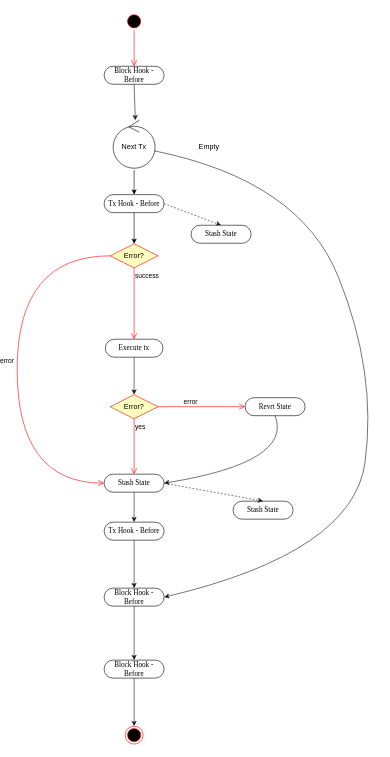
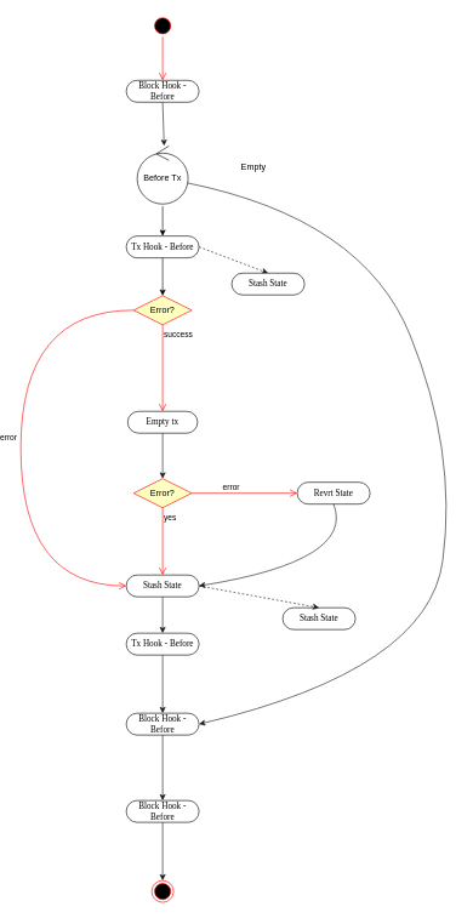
  <mxCell id="0" />
  <mxCell id="1" parent="0" />
  <mxCell id="2" value="" style="ellipse;html=1;shape=startState;fillColor=#000000;strokeColor=#ff0000;" parent="1" vertex="1"><mxGeometry x="200" y="20" width="30" height="30" as="geometry" /></mxCell>
  <mxCell id="3" value="" style="edgeStyle=orthogonalEdgeStyle;html=1;verticalAlign=bottom;endArrow=open;endSize=8;strokeColor=#ff0000;" parent="1" source="2" edge="1"><mxGeometry relative="1" as="geometry"><mxPoint x="215" y="110" as="targetPoint" /></mxGeometry></mxCell>
  <mxCell id="4" value="Block Hook - Before" style="rounded=1;whiteSpace=wrap;html=1;shadow=0;comic=0;labelBackgroundColor=none;strokeColor=#000000;strokeWidth=1;fillColor=#ffffff;fontFamily=Verdana;fontSize=12;fontColor=#000000;align=center;arcSize=50;" parent="1" vertex="1"><mxGeometry x="165" y="110" width="100" height="30" as="geometry" /></mxCell>
  <mxCell id="5" value="Block Hook - Before" style="rounded=1;whiteSpace=wrap;html=1;shadow=0;comic=0;labelBackgroundColor=none;strokeColor=#000000;strokeWidth=1;fillColor=#ffffff;fontFamily=Verdana;fontSize=12;fontColor=#000000;align=center;arcSize=50;" parent="1" vertex="1"><mxGeometry x="165" y="980" width="100" height="30" as="geometry" /></mxCell>
  <mxCell id="6" value="" style="ellipse;html=1;shape=endState;fillColor=#000000;strokeColor=#ff0000;" parent="1" vertex="1"><mxGeometry x="200" y="1210" width="30" height="30" as="geometry" /></mxCell>
  <mxCell id="7" value="Tx Hook - Before" style="rounded=1;whiteSpace=wrap;html=1;shadow=0;comic=0;labelBackgroundColor=none;strokeColor=#000000;strokeWidth=1;fillColor=#ffffff;fontFamily=Verdana;fontSize=12;fontColor=#000000;align=center;arcSize=50;" parent="1" vertex="1"><mxGeometry x="165" y="324" width="100" height="30" as="geometry" /></mxCell>
  <mxCell id="8" value="Error?" style="rhombus;whiteSpace=wrap;html=1;fillColor=#ffffc0;strokeColor=#ff0000;" parent="1" vertex="1"><mxGeometry x="175" y="406" width="80" height="40" as="geometry" /></mxCell>
  <mxCell id="9" value="success" style="edgeStyle=orthogonalEdgeStyle;html=1;align=left;verticalAlign=top;endArrow=open;endSize=8;strokeColor=#ff0000;entryX=0.5;entryY=0;entryDx=0;entryDy=0;" parent="1" source="8" target="12" edge="1"><mxGeometry x="-1" relative="1" as="geometry"><mxPoint x="215" y="506" as="targetPoint" /></mxGeometry></mxCell>
  <mxCell id="10" value="" style="endArrow=classic;html=1;exitX=0.5;exitY=1;exitDx=0;exitDy=0;entryX=0.5;entryY=0;entryDx=0;entryDy=0;" parent="1" source="7" target="8" edge="1"><mxGeometry width="50" height="50" relative="1" as="geometry"><mxPoint x="215" y="380" as="sourcePoint" /><mxPoint x="300" y="506" as="targetPoint" /></mxGeometry></mxCell>
  <mxCell id="11" value="Stash State" style="rounded=1;whiteSpace=wrap;html=1;shadow=0;comic=0;labelBackgroundColor=none;strokeColor=#000000;strokeWidth=1;fillColor=#ffffff;fontFamily=Verdana;fontSize=12;fontColor=#000000;align=center;arcSize=50;" parent="1" vertex="1"><mxGeometry x="165" y="790" width="100" height="30" as="geometry" /></mxCell>
- <mxCell id="12" value="Execute tx" style="rounded=1;whiteSpace=wrap;html=1;shadow=0;comic=0;labelBackgroundColor=none;strokeColor=#000000;strokeWidth=1;fillColor=#ffffff;fontFamily=Verdana;fontSize=12;fontColor=#000000;align=center;arcSize=50;" parent="1" vertex="1"><mxGeometry x="167" y="565" width="96" height="30" as="geometry" /></mxCell>
+ <mxCell id="12" value="Empty tx" style="rounded=1;whiteSpace=wrap;html=1;shadow=0;comic=0;labelBackgroundColor=none;strokeColor=#000000;strokeWidth=1;fillColor=#ffffff;fontFamily=Verdana;fontSize=12;fontColor=#000000;align=center;arcSize=50;" parent="1" vertex="1"><mxGeometry x="167" y="565" width="96" height="30" as="geometry" /></mxCell>
  <mxCell id="13" value="Error?" style="rhombus;whiteSpace=wrap;html=1;fillColor=#ffffc0;strokeColor=#ff0000;" parent="1" vertex="1"><mxGeometry x="175" y="657.5" width="80" height="40" as="geometry" /></mxCell>
  <mxCell id="14" value="error" style="edgeStyle=orthogonalEdgeStyle;html=1;align=left;verticalAlign=bottom;endArrow=open;endSize=8;strokeColor=#ff0000;entryX=0;entryY=0.5;entryDx=0;entryDy=0;" parent="1" source="13" target="16" edge="1"><mxGeometry x="-0.43" relative="1" as="geometry"><mxPoint x="373" y="616" as="targetPoint" /><mxPoint as="offset" /></mxGeometry></mxCell>
  <mxCell id="15" value="yes" style="edgeStyle=orthogonalEdgeStyle;html=1;align=left;verticalAlign=top;endArrow=open;endSize=8;strokeColor=#ff0000;entryX=0.5;entryY=0;entryDx=0;entryDy=0;" parent="1" source="13" target="11" edge="1"><mxGeometry x="-1" relative="1" as="geometry"><mxPoint x="215" y="726" as="targetPoint" /></mxGeometry></mxCell>
  <mxCell id="16" value="Revrt State" style="rounded=1;whiteSpace=wrap;html=1;shadow=0;comic=0;labelBackgroundColor=none;strokeColor=#000000;strokeWidth=1;fillColor=#ffffff;fontFamily=Verdana;fontSize=12;fontColor=#000000;align=center;arcSize=50;" parent="1" vertex="1"><mxGeometry x="400" y="662.5" width="100" height="30" as="geometry" /></mxCell>
- <mxCell id="17" value="Next Tx" style="ellipse;shape=umlControl;whiteSpace=wrap;html=1;" parent="1" vertex="1"><mxGeometry x="180" y="200" width="70" height="80" as="geometry" /></mxCell>
- <mxCell id="18" value="Empty" style="text;html=1;strokeColor=none;fillColor=none;align=center;verticalAlign=middle;whiteSpace=wrap;rounded=0;" parent="1" vertex="1"><mxGeometry x="320" y="235" width="40" height="20" as="geometry" /></mxCell>
+ <mxCell id="17" value="Before Tx" style="ellipse;shape=umlControl;whiteSpace=wrap;html=1;" parent="1" vertex="1"><mxGeometry x="180" y="200" width="70" height="80" as="geometry" /></mxCell>
+ <mxCell id="18" value="Empty" style="text;html=1;strokeColor=none;fillColor=none;align=center;verticalAlign=middle;whiteSpace=wrap;rounded=0;" parent="1" vertex="1"><mxGeometry x="320" y="220" width="40" height="20" as="geometry" /></mxCell>
  <mxCell id="19" value="" style="endArrow=classic;html=1;strokeColor=#000000;exitX=0.5;exitY=1.038;exitDx=0;exitDy=0;exitPerimeter=0;entryX=0.5;entryY=0;entryDx=0;entryDy=0;" parent="1" source="17" target="7" edge="1"><mxGeometry width="50" height="50" relative="1" as="geometry"><mxPoint x="330" y="350" as="sourcePoint" /><mxPoint x="380" y="300" as="targetPoint" /></mxGeometry></mxCell>
  <mxCell id="20" value="" style="endArrow=classic;html=1;strokeColor=#1A1A1A;curved=1;entryX=1;entryY=0.5;entryDx=0;entryDy=0;exitX=0.5;exitY=1;exitDx=0;exitDy=0;" parent="1" source="16" target="11" edge="1"><mxGeometry width="50" height="50" relative="1" as="geometry"><mxPoint x="470" y="616" as="sourcePoint" /><mxPoint x="510" y="650" as="targetPoint" /><Array as="points"><mxPoint x="480" y="770" /></Array></mxGeometry></mxCell>
  <mxCell id="21" value="" style="endArrow=classic;html=1;strokeColor=#1A1A1A;exitX=0.5;exitY=1;exitDx=0;exitDy=0;entryX=0.5;entryY=0;entryDx=0;entryDy=0;" parent="1" source="12" target="13" edge="1"><mxGeometry width="50" height="50" relative="1" as="geometry"><mxPoint x="290" y="590" as="sourcePoint" /><mxPoint x="340" y="540" as="targetPoint" /></mxGeometry></mxCell>
  <mxCell id="22" value="" style="endArrow=classic;html=1;strokeColor=#1A1A1A;exitX=0.5;exitY=1;exitDx=0;exitDy=0;entryX=0.5;entryY=0;entryDx=0;entryDy=0;" parent="1" source="11" edge="1"><mxGeometry width="50" height="50" relative="1" as="geometry"><mxPoint x="310" y="840" as="sourcePoint" /><mxPoint x="215" y="870" as="targetPoint" /></mxGeometry></mxCell>
  <mxCell id="23" value="Stash State" style="rounded=1;whiteSpace=wrap;html=1;shadow=0;comic=0;labelBackgroundColor=none;strokeColor=#000000;strokeWidth=1;fillColor=#ffffff;fontFamily=Verdana;fontSize=12;fontColor=#000000;align=center;arcSize=50;" parent="1" vertex="1"><mxGeometry x="380" y="835" width="100" height="30" as="geometry" /></mxCell>
  <mxCell id="24" value="" style="endArrow=classic;dashed=1;html=1;strokeColor=#1A1A1A;exitX=1;exitY=0.5;exitDx=0;exitDy=0;entryX=0.5;entryY=0;entryDx=0;entryDy=0;endFill=1;" parent="1" source="7" target="25" edge="1"><mxGeometry width="50" height="50" relative="1" as="geometry"><mxPoint x="330" y="420" as="sourcePoint" /><mxPoint x="350" y="380" as="targetPoint" /></mxGeometry></mxCell>
  <mxCell id="25" value="Stash State" style="rounded=1;whiteSpace=wrap;html=1;shadow=0;comic=0;labelBackgroundColor=none;strokeColor=#000000;strokeWidth=1;fillColor=#ffffff;fontFamily=Verdana;fontSize=12;fontColor=#000000;align=center;arcSize=50;" parent="1" vertex="1"><mxGeometry x="310" y="375" width="100" height="30" as="geometry" /></mxCell>
  <mxCell id="26" value="" style="endArrow=classic;dashed=1;html=1;strokeColor=#1A1A1A;exitX=1;exitY=0.5;exitDx=0;exitDy=0;entryX=0.5;entryY=0;entryDx=0;entryDy=0;endFill=1;" parent="1" source="11" target="23" edge="1"><mxGeometry width="50" height="50" relative="1" as="geometry"><mxPoint x="320" y="870" as="sourcePoint" /><mxPoint x="370" y="820" as="targetPoint" /></mxGeometry></mxCell>
  <mxCell id="27" value="error" style="edgeStyle=orthogonalEdgeStyle;html=1;align=left;verticalAlign=bottom;endArrow=open;endSize=8;strokeColor=#ff0000;entryX=0;entryY=0.5;entryDx=0;entryDy=0;exitX=0;exitY=0.5;exitDx=0;exitDy=0;curved=1;" parent="1" source="8" target="11" edge="1"><mxGeometry x="-0.002" y="-30" relative="1" as="geometry"><mxPoint x="410" y="688" as="targetPoint" /><mxPoint x="264" y="688" as="sourcePoint" /><mxPoint as="offset" /><Array as="points"><mxPoint x="20" y="426" /><mxPoint x="20" y="805" /></Array></mxGeometry></mxCell>
  <mxCell id="28" value="Tx Hook - Before" style="rounded=1;whiteSpace=wrap;html=1;shadow=0;comic=0;labelBackgroundColor=none;strokeColor=#000000;strokeWidth=1;fillColor=#ffffff;fontFamily=Verdana;fontSize=12;fontColor=#000000;align=center;arcSize=50;" parent="1" vertex="1"><mxGeometry x="165" y="870" width="100" height="30" as="geometry" /></mxCell>
  <mxCell id="29" value="" style="endArrow=classic;html=1;strokeColor=#1A1A1A;exitX=0.5;exitY=1;exitDx=0;exitDy=0;entryX=0.5;entryY=0;entryDx=0;entryDy=0;" parent="1" source="28" target="5" edge="1"><mxGeometry width="50" height="50" relative="1" as="geometry"><mxPoint x="225" y="830" as="sourcePoint" /><mxPoint x="225" y="880" as="targetPoint" /></mxGeometry></mxCell>
  <mxCell id="30" value="" style="endArrow=classic;html=1;strokeColor=#1A1A1A;exitX=0.986;exitY=0.638;exitDx=0;exitDy=0;exitPerimeter=0;entryX=1;entryY=0.5;entryDx=0;entryDy=0;curved=1;" parent="1" source="17" target="5" edge="1"><mxGeometry width="50" height="50" relative="1" as="geometry"><mxPoint x="340" y="290" as="sourcePoint" /><mxPoint x="580" y="460" as="targetPoint" /><Array as="points"><mxPoint x="490" y="300" /><mxPoint x="620" y="620" /><mxPoint x="580" y="920" /></Array></mxGeometry></mxCell>
  <mxCell id="31" value="Block Hook - Before" style="rounded=1;whiteSpace=wrap;html=1;shadow=0;comic=0;labelBackgroundColor=none;strokeColor=#000000;strokeWidth=1;fillColor=#ffffff;fontFamily=Verdana;fontSize=12;fontColor=#000000;align=center;arcSize=50;" parent="1" vertex="1"><mxGeometry x="165" y="1100" width="100" height="30" as="geometry" /></mxCell>
  <mxCell id="32" value="" style="endArrow=classic;html=1;strokeColor=#1A1A1A;exitX=0.5;exitY=1;exitDx=0;exitDy=0;entryX=0.5;entryY=0;entryDx=0;entryDy=0;" parent="1" source="5" target="31" edge="1"><mxGeometry width="50" height="50" relative="1" as="geometry"><mxPoint x="300" y="1100" as="sourcePoint" /><mxPoint x="350" y="1050" as="targetPoint" /></mxGeometry></mxCell>
  <mxCell id="33" value="" style="endArrow=classic;html=1;strokeColor=#1A1A1A;exitX=0.5;exitY=1;exitDx=0;exitDy=0;entryX=0.5;entryY=0;entryDx=0;entryDy=0;" parent="1" source="31" target="6" edge="1"><mxGeometry width="50" height="50" relative="1" as="geometry"><mxPoint x="225" y="1020" as="sourcePoint" /><mxPoint x="225" y="1110" as="targetPoint" /></mxGeometry></mxCell>
  <mxCell id="34" value="" style="endArrow=classic;html=1;strokeColor=#1A1A1A;exitX=0.5;exitY=1;exitDx=0;exitDy=0;" parent="1" source="4" edge="1"><mxGeometry width="50" height="50" relative="1" as="geometry"><mxPoint x="270" y="210" as="sourcePoint" /><mxPoint x="217" y="200" as="targetPoint" /></mxGeometry></mxCell>
